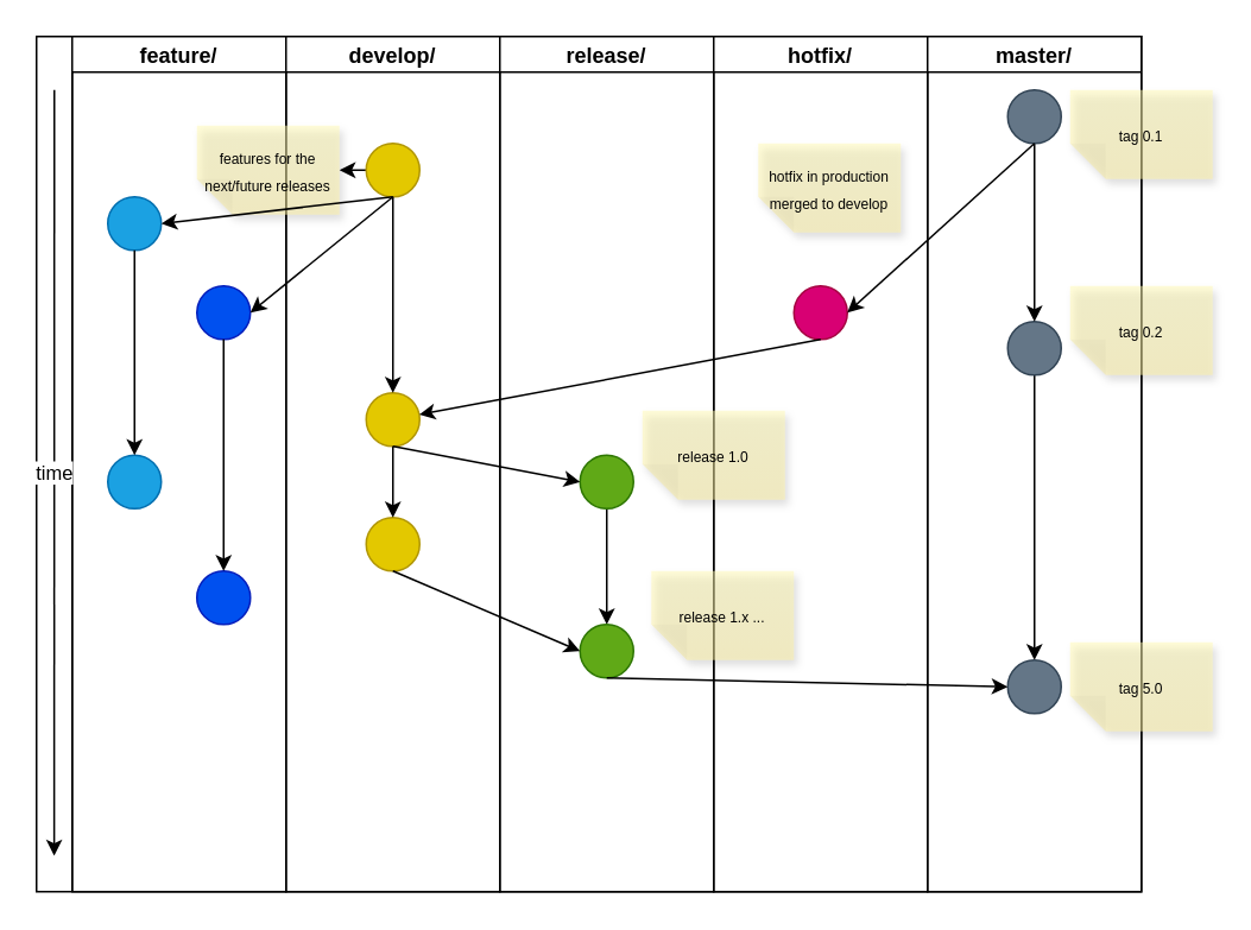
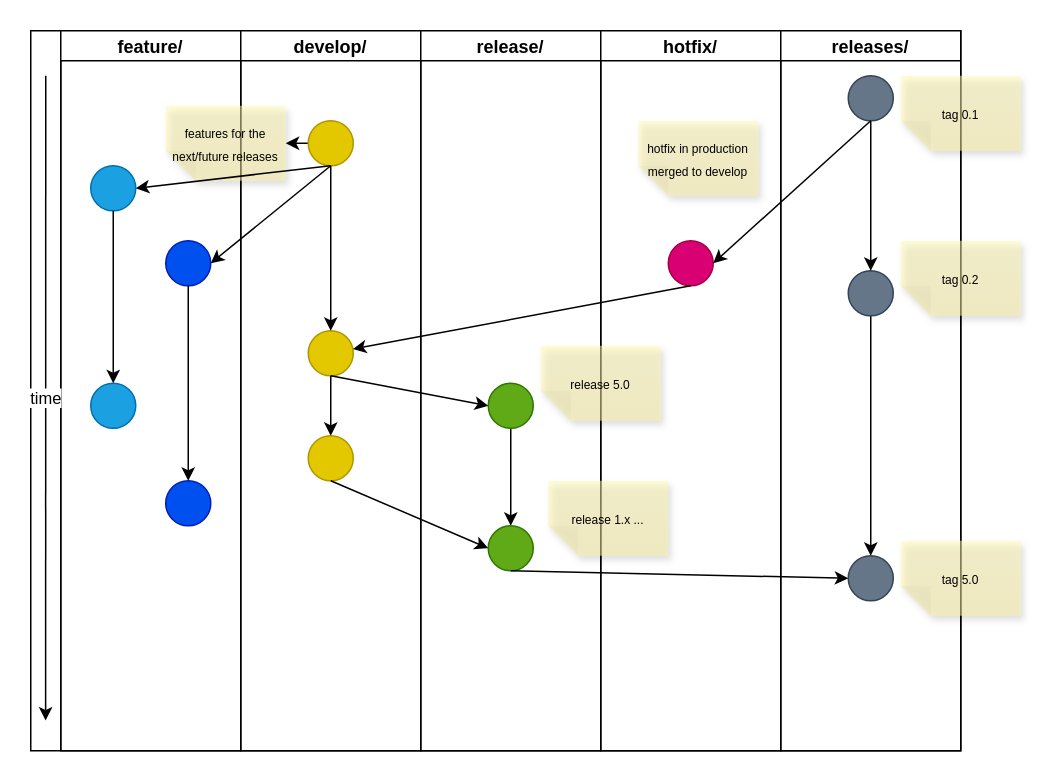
  <mxCell id="0" />
  <mxCell id="1" parent="0" />
  <mxCell id="2" value="" style="swimlane;childLayout=stackLayout;resizeParent=1;resizeParentMax=0;startSize=20;horizontal=0;horizontalStack=1;" vertex="1" parent="1"><mxGeometry x="20" y="20" width="620" height="480" as="geometry"><mxRectangle x="90" y="300" width="40" height="100" as="alternateBounds" /></mxGeometry></mxCell>
  <mxCell id="3" value="feature/" style="swimlane;startSize=20;" vertex="1" parent="2"><mxGeometry x="20" width="120" height="480" as="geometry" /></mxCell>
  <mxCell id="4" value="" style="ellipse;whiteSpace=wrap;html=1;aspect=fixed;fillColor=#1ba1e2;fontColor=#ffffff;strokeColor=#006EAF;" vertex="1" parent="3"><mxGeometry x="20" y="90" width="30" height="30" as="geometry" /></mxCell>
  <mxCell id="5" value="" style="endArrow=classic;html=1;entryX=0.016;entryY=0.958;entryDx=0;entryDy=0;entryPerimeter=0;" edge="1" parent="3" target="2"><mxGeometry relative="1" as="geometry"><mxPoint x="-10" y="30" as="sourcePoint" /><mxPoint x="90" y="30" as="targetPoint" /></mxGeometry></mxCell>
  <mxCell id="6" value="time" style="edgeLabel;resizable=0;html=1;align=center;verticalAlign=middle;" connectable="0" vertex="1" parent="5"><mxGeometry relative="1" as="geometry" /></mxCell>
  <mxCell id="7" value="" style="ellipse;whiteSpace=wrap;html=1;aspect=fixed;fillColor=#1ba1e2;fontColor=#ffffff;strokeColor=#006EAF;" vertex="1" parent="3"><mxGeometry x="20" y="235" width="30" height="30" as="geometry" /></mxCell>
  <mxCell id="8" value="" style="ellipse;whiteSpace=wrap;html=1;aspect=fixed;fillColor=#0050ef;fontColor=#ffffff;strokeColor=#001DBC;" vertex="1" parent="3"><mxGeometry x="70" y="140" width="30" height="30" as="geometry" /></mxCell>
  <mxCell id="9" value="" style="ellipse;whiteSpace=wrap;html=1;aspect=fixed;fillColor=#0050ef;fontColor=#ffffff;strokeColor=#001DBC;" vertex="1" parent="3"><mxGeometry x="70" y="300" width="30" height="30" as="geometry" /></mxCell>
  <mxCell id="10" value="" style="endArrow=classic;html=1;exitX=0.5;exitY=1;exitDx=0;exitDy=0;entryX=0.5;entryY=0;entryDx=0;entryDy=0;" edge="1" parent="3" source="4" target="7"><mxGeometry width="50" height="50" relative="1" as="geometry"><mxPoint x="60" y="140" as="sourcePoint" /><mxPoint x="110" y="90" as="targetPoint" /></mxGeometry></mxCell>
  <mxCell id="11" value="" style="endArrow=classic;html=1;exitX=0.5;exitY=1;exitDx=0;exitDy=0;entryX=0.5;entryY=0;entryDx=0;entryDy=0;" edge="1" parent="3" source="8" target="9"><mxGeometry width="50" height="50" relative="1" as="geometry"><mxPoint x="45" y="130" as="sourcePoint" /><mxPoint x="45" y="245" as="targetPoint" /></mxGeometry></mxCell>
  <mxCell id="12" value="develop/" style="swimlane;startSize=20;" vertex="1" parent="2"><mxGeometry x="140" width="120" height="480" as="geometry" /></mxCell>
  <mxCell id="13" value="" style="edgeStyle=none;html=1;fontSize=8;" edge="1" parent="12" source="14" target="18"><mxGeometry relative="1" as="geometry" /></mxCell>
  <mxCell id="14" value="" style="ellipse;whiteSpace=wrap;html=1;aspect=fixed;fillColor=#e3c800;fontColor=#000000;strokeColor=#B09500;" vertex="1" parent="12"><mxGeometry x="45" y="60" width="30" height="30" as="geometry" /></mxCell>
  <mxCell id="15" value="" style="ellipse;whiteSpace=wrap;html=1;aspect=fixed;fillColor=#e3c800;fontColor=#000000;strokeColor=#B09500;" vertex="1" parent="12"><mxGeometry x="45" y="200" width="30" height="30" as="geometry" /></mxCell>
  <mxCell id="16" value="" style="ellipse;whiteSpace=wrap;html=1;aspect=fixed;fillColor=#e3c800;fontColor=#000000;strokeColor=#B09500;" vertex="1" parent="12"><mxGeometry x="45" y="270" width="30" height="30" as="geometry" /></mxCell>
  <mxCell id="17" style="edgeStyle=none;html=1;exitX=0.5;exitY=1;exitDx=0;exitDy=0;entryX=0.5;entryY=0;entryDx=0;entryDy=0;" edge="1" parent="12" source="15" target="16"><mxGeometry relative="1" as="geometry" /></mxCell>
  <mxCell id="18" value="&lt;font style=&quot;font-size: 8px;&quot;&gt;features for the next/future releases&lt;/font&gt;" style="shape=note;whiteSpace=wrap;html=1;backgroundOutline=1;fontColor=#000000;darkOpacity=0.05;fillColor=#FFF9B2;strokeColor=none;fillStyle=solid;direction=west;gradientDirection=north;gradientColor=#FFF2A1;shadow=1;size=20;pointerEvents=1;opacity=50;" vertex="1" parent="12"><mxGeometry x="-50" y="50" width="80" height="50" as="geometry" /></mxCell>
  <mxCell id="19" value="release/" style="swimlane;startSize=20;" vertex="1" parent="2"><mxGeometry x="260" width="120" height="480" as="geometry" /></mxCell>
  <mxCell id="20" style="edgeStyle=none;html=1;exitX=0.5;exitY=1;exitDx=0;exitDy=0;entryX=0.5;entryY=0;entryDx=0;entryDy=0;" edge="1" parent="19" source="21" target="22"><mxGeometry relative="1" as="geometry" /></mxCell>
  <mxCell id="21" value="" style="ellipse;whiteSpace=wrap;html=1;aspect=fixed;fillColor=#60a917;fontColor=#ffffff;strokeColor=#2D7600;" vertex="1" parent="19"><mxGeometry x="45" y="235" width="30" height="30" as="geometry" /></mxCell>
  <mxCell id="22" value="" style="ellipse;whiteSpace=wrap;html=1;aspect=fixed;fillColor=#60a917;fontColor=#ffffff;strokeColor=#2D7600;" vertex="1" parent="19"><mxGeometry x="45" y="330" width="30" height="30" as="geometry" /></mxCell>
  <mxCell id="23" value="hotfix/" style="swimlane;startSize=20;" vertex="1" parent="2"><mxGeometry x="380" width="120" height="480" as="geometry" /></mxCell>
  <mxCell id="24" value="" style="ellipse;whiteSpace=wrap;html=1;aspect=fixed;fillColor=#d80073;fontColor=#ffffff;strokeColor=#A50040;" vertex="1" parent="23"><mxGeometry x="45" y="140" width="30" height="30" as="geometry" /></mxCell>
  <mxCell id="25" value="&lt;font style=&quot;font-size: 8px;&quot;&gt;hotfix in production merged to develop&lt;/font&gt;" style="shape=note;whiteSpace=wrap;html=1;backgroundOutline=1;fontColor=#000000;darkOpacity=0.05;fillColor=#FFF9B2;strokeColor=none;fillStyle=solid;direction=west;gradientDirection=north;gradientColor=#FFF2A1;shadow=1;size=20;pointerEvents=1;opacity=50;" vertex="1" parent="23"><mxGeometry x="25" y="60" width="80" height="50" as="geometry" /></mxCell>
- <mxCell id="26" value="&lt;font style=&quot;font-size: 8px;&quot;&gt;release 1.0&lt;br&gt;&lt;/font&gt;" style="shape=note;whiteSpace=wrap;html=1;backgroundOutline=1;fontColor=#000000;darkOpacity=0.05;fillColor=#FFF9B2;strokeColor=none;fillStyle=solid;direction=west;gradientDirection=north;gradientColor=#FFF2A1;shadow=1;size=20;pointerEvents=1;opacity=50;" vertex="1" parent="23"><mxGeometry x="-40" y="210" width="80" height="50" as="geometry" /></mxCell>
+ <mxCell id="26" value="&lt;font style=&quot;font-size: 8px;&quot;&gt;release 5.0&lt;br&gt;&lt;/font&gt;" style="shape=note;whiteSpace=wrap;html=1;backgroundOutline=1;fontColor=#000000;darkOpacity=0.05;fillColor=#FFF9B2;strokeColor=none;fillStyle=solid;direction=west;gradientDirection=north;gradientColor=#FFF2A1;shadow=1;size=20;pointerEvents=1;opacity=50;" vertex="1" parent="23"><mxGeometry x="-40" y="210" width="80" height="50" as="geometry" /></mxCell>
  <mxCell id="27" value="&lt;font style=&quot;font-size: 8px;&quot;&gt;release 1.x ...&lt;br&gt;&lt;/font&gt;" style="shape=note;whiteSpace=wrap;html=1;backgroundOutline=1;fontColor=#000000;darkOpacity=0.05;fillColor=#FFF9B2;strokeColor=none;fillStyle=solid;direction=west;gradientDirection=north;gradientColor=#FFF2A1;shadow=1;size=20;pointerEvents=1;opacity=50;" vertex="1" parent="23"><mxGeometry x="-35" y="300" width="80" height="50" as="geometry" /></mxCell>
- <mxCell id="28" value="master/" style="swimlane;startSize=20;" vertex="1" parent="2"><mxGeometry x="500" width="120" height="480" as="geometry" /></mxCell>
+ <mxCell id="28" value="releases/" style="swimlane;startSize=20;" vertex="1" parent="2"><mxGeometry x="500" width="120" height="480" as="geometry" /></mxCell>
  <mxCell id="29" style="edgeStyle=none;html=1;exitX=0.5;exitY=1;exitDx=0;exitDy=0;entryX=0.5;entryY=0;entryDx=0;entryDy=0;fontSize=8;" edge="1" parent="28" source="30" target="33"><mxGeometry relative="1" as="geometry" /></mxCell>
  <mxCell id="30" value="" style="ellipse;whiteSpace=wrap;html=1;aspect=fixed;fillColor=#647687;fontColor=#ffffff;strokeColor=#314354;" vertex="1" parent="28"><mxGeometry x="45" y="160" width="30" height="30" as="geometry" /></mxCell>
  <mxCell id="31" style="edgeStyle=none;html=1;" edge="1" parent="28" source="32" target="30"><mxGeometry relative="1" as="geometry" /></mxCell>
  <mxCell id="32" value="" style="ellipse;whiteSpace=wrap;html=1;aspect=fixed;fillColor=#647687;fontColor=#ffffff;strokeColor=#314354;" vertex="1" parent="28"><mxGeometry x="45" y="30" width="30" height="30" as="geometry" /></mxCell>
  <mxCell id="33" value="" style="ellipse;whiteSpace=wrap;html=1;aspect=fixed;fillColor=#647687;fontColor=#ffffff;strokeColor=#314354;" vertex="1" parent="28"><mxGeometry x="45" y="350" width="30" height="30" as="geometry" /></mxCell>
  <mxCell id="34" value="" style="endArrow=classic;html=1;exitX=0.5;exitY=1;exitDx=0;exitDy=0;entryX=1;entryY=0.5;entryDx=0;entryDy=0;" edge="1" parent="2" source="14" target="4"><mxGeometry width="50" height="50" relative="1" as="geometry"><mxPoint x="250" y="220" as="sourcePoint" /><mxPoint x="300" y="170" as="targetPoint" /></mxGeometry></mxCell>
  <mxCell id="35" value="" style="endArrow=classic;html=1;exitX=0.5;exitY=1;exitDx=0;exitDy=0;entryX=1;entryY=0.5;entryDx=0;entryDy=0;" edge="1" parent="2" source="32" target="24"><mxGeometry width="50" height="50" relative="1" as="geometry"><mxPoint x="230" y="90" as="sourcePoint" /><mxPoint x="530" y="250" as="targetPoint" /></mxGeometry></mxCell>
  <mxCell id="36" style="edgeStyle=none;html=1;exitX=0.5;exitY=1;exitDx=0;exitDy=0;entryX=0;entryY=0.5;entryDx=0;entryDy=0;" edge="1" parent="2" source="15" target="21"><mxGeometry relative="1" as="geometry" /></mxCell>
  <mxCell id="37" style="edgeStyle=none;html=1;exitX=0.5;exitY=1;exitDx=0;exitDy=0;entryX=0;entryY=0.5;entryDx=0;entryDy=0;" edge="1" parent="2" source="16" target="22"><mxGeometry relative="1" as="geometry" /></mxCell>
  <mxCell id="38" style="edgeStyle=none;html=1;exitX=0.5;exitY=1;exitDx=0;exitDy=0;" edge="1" parent="2" source="24" target="15"><mxGeometry relative="1" as="geometry" /></mxCell>
  <mxCell id="39" style="edgeStyle=none;html=1;exitX=0.5;exitY=1;exitDx=0;exitDy=0;fontSize=8;entryX=0;entryY=0.5;entryDx=0;entryDy=0;" edge="1" parent="2" source="22" target="33"><mxGeometry relative="1" as="geometry"><mxPoint x="540" y="365" as="targetPoint" /></mxGeometry></mxCell>
  <mxCell id="40" value="" style="endArrow=classic;html=1;entryX=1;entryY=0.5;entryDx=0;entryDy=0;" edge="1" parent="1" target="8"><mxGeometry width="50" height="50" relative="1" as="geometry"><mxPoint x="220" y="110" as="sourcePoint" /><mxPoint x="100" y="135" as="targetPoint" /></mxGeometry></mxCell>
  <mxCell id="41" value="" style="endArrow=classic;html=1;entryX=0.5;entryY=0;entryDx=0;entryDy=0;" edge="1" parent="1" target="15"><mxGeometry width="50" height="50" relative="1" as="geometry"><mxPoint x="220" y="110" as="sourcePoint" /><mxPoint x="110" y="145" as="targetPoint" /></mxGeometry></mxCell>
  <mxCell id="42" value="&lt;font style=&quot;font-size: 8px;&quot;&gt;tag 0.1&lt;/font&gt;" style="shape=note;whiteSpace=wrap;html=1;backgroundOutline=1;fontColor=#000000;darkOpacity=0.05;fillColor=#FFF9B2;strokeColor=none;fillStyle=solid;direction=west;gradientDirection=north;gradientColor=#FFF2A1;shadow=1;size=20;pointerEvents=1;opacity=50;" vertex="1" parent="1"><mxGeometry x="600" y="50" width="80" height="50" as="geometry" /></mxCell>
  <mxCell id="43" value="&lt;font style=&quot;font-size: 8px;&quot;&gt;tag 0.2&lt;/font&gt;" style="shape=note;whiteSpace=wrap;html=1;backgroundOutline=1;fontColor=#000000;darkOpacity=0.05;fillColor=#FFF9B2;strokeColor=none;fillStyle=solid;direction=west;gradientDirection=north;gradientColor=#FFF2A1;shadow=1;size=20;pointerEvents=1;opacity=50;" vertex="1" parent="1"><mxGeometry x="600" y="160" width="80" height="50" as="geometry" /></mxCell>
  <mxCell id="44" value="&lt;font style=&quot;font-size: 8px;&quot;&gt;tag 5.0&lt;/font&gt;" style="shape=note;whiteSpace=wrap;html=1;backgroundOutline=1;fontColor=#000000;darkOpacity=0.05;fillColor=#FFF9B2;strokeColor=none;fillStyle=solid;direction=west;gradientDirection=north;gradientColor=#FFF2A1;shadow=1;size=20;pointerEvents=1;opacity=50;" vertex="1" parent="1"><mxGeometry x="600" y="360" width="80" height="50" as="geometry" /></mxCell>
